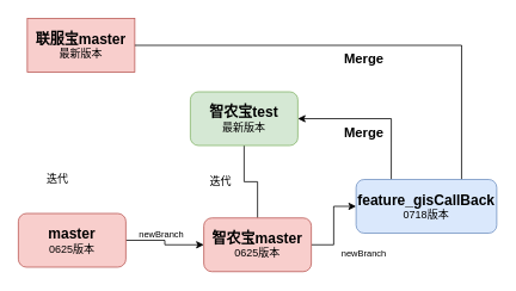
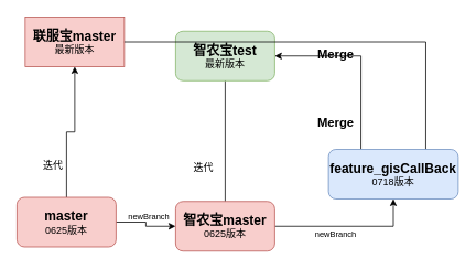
  <mxCell id="0" />
  <mxCell id="1" parent="0" />
+ <mxCell id="2" style="edgeStyle=orthogonalEdgeStyle;rounded=0;orthogonalLoop=1;jettySize=auto;html=1;exitX=0.5;exitY=0;exitDx=0;exitDy=0;entryX=0.5;entryY=1;entryDx=0;entryDy=0;" edge="1" parent="1" source="4" target="5"><mxGeometry relative="1" as="geometry" /></mxCell>
  <mxCell id="3" style="edgeStyle=orthogonalEdgeStyle;rounded=0;orthogonalLoop=1;jettySize=auto;html=1;exitX=1;exitY=0.5;exitDx=0;exitDy=0;entryX=0;entryY=0.5;entryDx=0;entryDy=0;" edge="1" parent="1" source="4" target="9"><mxGeometry relative="1" as="geometry" /></mxCell>
  <mxCell id="4" value="&lt;font style=&quot;&quot;&gt;&lt;span style=&quot;font-weight: bold; font-size: 16px;&quot;&gt;master&lt;/span&gt;&lt;br&gt;&lt;font style=&quot;&quot;&gt;0625版本&lt;/font&gt;&lt;/font&gt;" style="rounded=1;whiteSpace=wrap;html=1;fillColor=#f8cecc;strokeColor=#b85450;" vertex="1" parent="1"><mxGeometry x="20" y="238" width="120" height="60" as="geometry" /></mxCell>
  <mxCell id="5" value="&lt;font style=&quot;&quot;&gt;&lt;span style=&quot;font-weight: bold; font-size: 16px;&quot;&gt;联服宝master&lt;/span&gt;&lt;br&gt;&lt;font style=&quot;&quot;&gt;最新版本&lt;/font&gt;&lt;/font&gt;" style="whiteSpace=wrap;html=1;fillColor=#f8cecc;strokeColor=#b85450;rounded=0;" vertex="1" parent="1"><mxGeometry x="30" y="20" width="120" height="60" as="geometry" /></mxCell>
  <mxCell id="6" value="迭代" style="text;html=1;align=center;verticalAlign=middle;whiteSpace=wrap;rounded=0;" vertex="1" parent="1"><mxGeometry x="34" y="185" width="60" height="30" as="geometry" /></mxCell>
  <mxCell id="7" style="edgeStyle=orthogonalEdgeStyle;rounded=0;orthogonalLoop=1;jettySize=auto;html=1;exitX=0.5;exitY=0;exitDx=0;exitDy=0;entryX=0.5;entryY=1;entryDx=0;entryDy=0;endArrow=none;" edge="1" parent="1" source="9" target="10"><mxGeometry relative="1" as="geometry" /></mxCell>
  <mxCell id="8" style="edgeStyle=orthogonalEdgeStyle;rounded=0;orthogonalLoop=1;jettySize=auto;html=1;exitX=1;exitY=0.5;exitDx=0;exitDy=0;" edge="1" parent="1" source="9" target="14"><mxGeometry relative="1" as="geometry" /></mxCell>
- <mxCell id="9" value="&lt;font style=&quot;&quot;&gt;&lt;span style=&quot;font-weight: bold; font-size: 16px;&quot;&gt;智农宝master&lt;/span&gt;&lt;br&gt;0625版本&lt;/font&gt;" style="rounded=1;whiteSpace=wrap;html=1;fillColor=#f8cecc;strokeColor=#b85450;" vertex="1" parent="1"><mxGeometry x="227" y="243" width="120" height="60" as="geometry" /></mxCell>
- <mxCell id="10" value="&lt;font style=&quot;&quot;&gt;&lt;span style=&quot;font-weight: bold; font-size: 16px;&quot;&gt;智农宝test&lt;/span&gt;&lt;br&gt;&lt;font style=&quot;&quot;&gt;最新版本&lt;/font&gt;&lt;/font&gt;" style="rounded=1;whiteSpace=wrap;html=1;fillColor=#d5e8d4;strokeColor=#82b366;" vertex="1" parent="1"><mxGeometry x="212" y="102" width="120" height="60" as="geometry" /></mxCell>
+ <mxCell id="9" value="&lt;font style=&quot;&quot;&gt;&lt;span style=&quot;font-weight: bold; font-size: 16px;&quot;&gt;智农宝master&lt;/span&gt;&lt;br&gt;0625版本&lt;/font&gt;" style="rounded=1;whiteSpace=wrap;html=1;fillColor=#f8cecc;strokeColor=#b85450;" vertex="1" parent="1"><mxGeometry x="212" y="243" width="120" height="60" as="geometry" /></mxCell>
+ <mxCell id="10" value="&lt;font style=&quot;&quot;&gt;&lt;span style=&quot;font-weight: bold; font-size: 16px;&quot;&gt;智农宝test&lt;/span&gt;&lt;br&gt;&lt;font style=&quot;&quot;&gt;最新版本&lt;/font&gt;&lt;/font&gt;" style="rounded=1;whiteSpace=wrap;html=1;fillColor=#d5e8d4;strokeColor=#82b366;" vertex="1" parent="1"><mxGeometry x="212" y="37" width="120" height="60" as="geometry" /></mxCell>
  <mxCell id="11" value="迭代" style="text;html=1;align=center;verticalAlign=middle;whiteSpace=wrap;rounded=0;" vertex="1" parent="1"><mxGeometry x="216" y="188" width="60" height="30" as="geometry" /></mxCell>
  <mxCell id="12" style="edgeStyle=orthogonalEdgeStyle;rounded=0;orthogonalLoop=1;jettySize=auto;html=1;exitX=0.25;exitY=0;exitDx=0;exitDy=0;entryX=1;entryY=0.5;entryDx=0;entryDy=0;" edge="1" parent="1" source="14" target="10"><mxGeometry relative="1" as="geometry" /></mxCell>
  <mxCell id="13" style="edgeStyle=orthogonalEdgeStyle;rounded=0;orthogonalLoop=1;jettySize=auto;html=1;exitX=0.75;exitY=0;exitDx=0;exitDy=0;entryX=1;entryY=0.5;entryDx=0;entryDy=0;endArrow=none;" edge="1" parent="1" source="14" target="5"><mxGeometry relative="1" as="geometry" /></mxCell>
- <mxCell id="14" value="&lt;font style=&quot;&quot;&gt;&lt;span style=&quot;font-weight: bold; font-size: 16px;&quot;&gt;feature_gisCallBack&lt;/span&gt;&lt;br&gt;0718版本&lt;/font&gt;" style="rounded=1;whiteSpace=wrap;html=1;fillColor=#dae8fc;strokeColor=#6c8ebf;" vertex="1" parent="1"><mxGeometry x="397" y="200" width="157" height="60" as="geometry" /></mxCell>
+ <mxCell id="14" value="&lt;font style=&quot;&quot;&gt;&lt;span style=&quot;font-weight: bold; font-size: 16px;&quot;&gt;feature_gisCallBack&lt;/span&gt;&lt;br&gt;0718版本&lt;/font&gt;" style="rounded=1;whiteSpace=wrap;html=1;fillColor=#dae8fc;strokeColor=#6c8ebf;" vertex="1" parent="1"><mxGeometry x="397" y="180" width="157" height="60" as="geometry" /></mxCell>
  <mxCell id="15" value="newBranch" style="text;html=1;align=center;verticalAlign=middle;whiteSpace=wrap;rounded=0;fontSize=10;" vertex="1" parent="1"><mxGeometry x="150" y="246" width="60" height="30" as="geometry" /></mxCell>
  <mxCell id="16" value="newBranch" style="text;html=1;align=center;verticalAlign=middle;whiteSpace=wrap;rounded=0;fontSize=10;" vertex="1" parent="1"><mxGeometry x="376" y="267" width="60" height="30" as="geometry" /></mxCell>
  <mxCell id="17" value="Merge" style="text;html=1;align=center;verticalAlign=middle;whiteSpace=wrap;rounded=0;fontSize=15;fontStyle=1" vertex="1" parent="1"><mxGeometry x="376" y="50" width="60" height="30" as="geometry" /></mxCell>
  <mxCell id="18" value="Merge" style="text;html=1;align=center;verticalAlign=middle;whiteSpace=wrap;rounded=0;fontSize=15;fontStyle=1" vertex="1" parent="1"><mxGeometry x="376" y="132" width="60" height="30" as="geometry" /></mxCell>
